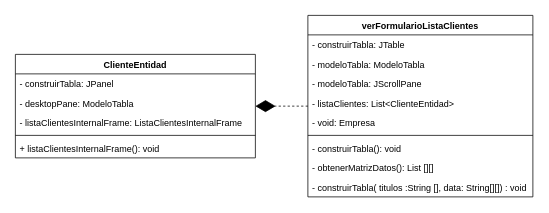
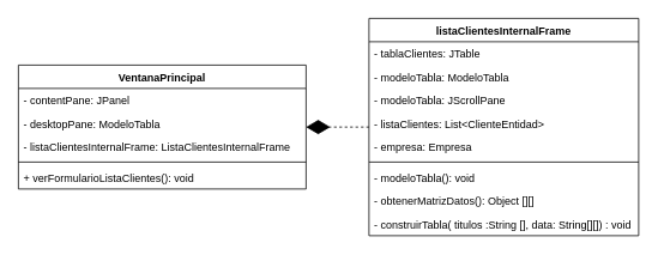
  <mxCell id="0" />
  <mxCell id="1" parent="0" />
- <mxCell id="2" value="ClienteEntidad" style="swimlane;fontStyle=1;align=center;verticalAlign=top;childLayout=stackLayout;horizontal=1;startSize=26;horizontalStack=0;resizeParent=1;resizeParentMax=0;resizeLast=0;collapsible=1;marginBottom=0;" parent="1" vertex="1"><mxGeometry x="20" y="72" width="320" height="138" as="geometry" /></mxCell>
- <mxCell id="3" value="- construirTabla: JPanel" style="text;strokeColor=none;fillColor=none;align=left;verticalAlign=top;spacingLeft=4;spacingRight=4;overflow=hidden;rotatable=0;points=[[0,0.5],[1,0.5]];portConstraint=eastwest;" parent="2" vertex="1"><mxGeometry y="26" width="320" height="26" as="geometry" /></mxCell>
+ <mxCell id="2" value="VentanaPrincipal" style="swimlane;fontStyle=1;align=center;verticalAlign=top;childLayout=stackLayout;horizontal=1;startSize=26;horizontalStack=0;resizeParent=1;resizeParentMax=0;resizeLast=0;collapsible=1;marginBottom=0;" parent="1" vertex="1"><mxGeometry x="20" y="72" width="320" height="138" as="geometry" /></mxCell>
+ <mxCell id="3" value="- contentPane: JPanel" style="text;strokeColor=none;fillColor=none;align=left;verticalAlign=top;spacingLeft=4;spacingRight=4;overflow=hidden;rotatable=0;points=[[0,0.5],[1,0.5]];portConstraint=eastwest;" parent="2" vertex="1"><mxGeometry y="26" width="320" height="26" as="geometry" /></mxCell>
  <mxCell id="4" value="- desktopPane: ModeloTabla" style="text;strokeColor=none;fillColor=none;align=left;verticalAlign=top;spacingLeft=4;spacingRight=4;overflow=hidden;rotatable=0;points=[[0,0.5],[1,0.5]];portConstraint=eastwest;" parent="2" vertex="1"><mxGeometry y="52" width="320" height="26" as="geometry" /></mxCell>
  <mxCell id="5" value="- listaClientesInternalFrame: ListaClientesInternalFrame" style="text;strokeColor=none;fillColor=none;align=left;verticalAlign=top;spacingLeft=4;spacingRight=4;overflow=hidden;rotatable=0;points=[[0,0.5],[1,0.5]];portConstraint=eastwest;" parent="2" vertex="1"><mxGeometry y="78" width="320" height="26" as="geometry" /></mxCell>
  <mxCell id="6" value="" style="line;strokeWidth=1;fillColor=none;align=left;verticalAlign=middle;spacingTop=-1;spacingLeft=3;spacingRight=3;rotatable=0;labelPosition=right;points=[];portConstraint=eastwest;" parent="2" vertex="1"><mxGeometry y="104" width="320" height="8" as="geometry" /></mxCell>
- <mxCell id="7" value="+ listaClientesInternalFrame(): void" style="text;strokeColor=none;fillColor=none;align=left;verticalAlign=top;spacingLeft=4;spacingRight=4;overflow=hidden;rotatable=0;points=[[0,0.5],[1,0.5]];portConstraint=eastwest;" parent="2" vertex="1"><mxGeometry y="112" width="320" height="26" as="geometry" /></mxCell>
- <mxCell id="8" value="verFormularioListaClientes" style="swimlane;fontStyle=1;align=center;verticalAlign=top;childLayout=stackLayout;horizontal=1;startSize=26;horizontalStack=0;resizeParent=1;resizeParentMax=0;resizeLast=0;collapsible=1;marginBottom=0;" parent="1" vertex="1"><mxGeometry x="410" y="20" width="300" height="242" as="geometry" /></mxCell>
- <mxCell id="9" value="- construirTabla: JTable" style="text;strokeColor=none;fillColor=none;align=left;verticalAlign=top;spacingLeft=4;spacingRight=4;overflow=hidden;rotatable=0;points=[[0,0.5],[1,0.5]];portConstraint=eastwest;" parent="8" vertex="1"><mxGeometry y="26" width="300" height="26" as="geometry" /></mxCell>
+ <mxCell id="7" value="+ verFormularioListaClientes(): void" style="text;strokeColor=none;fillColor=none;align=left;verticalAlign=top;spacingLeft=4;spacingRight=4;overflow=hidden;rotatable=0;points=[[0,0.5],[1,0.5]];portConstraint=eastwest;" parent="2" vertex="1"><mxGeometry y="112" width="320" height="26" as="geometry" /></mxCell>
+ <mxCell id="8" value="listaClientesInternalFrame" style="swimlane;fontStyle=1;align=center;verticalAlign=top;childLayout=stackLayout;horizontal=1;startSize=26;horizontalStack=0;resizeParent=1;resizeParentMax=0;resizeLast=0;collapsible=1;marginBottom=0;" parent="1" vertex="1"><mxGeometry x="410" y="20" width="300" height="242" as="geometry" /></mxCell>
+ <mxCell id="9" value="- tablaClientes: JTable" style="text;strokeColor=none;fillColor=none;align=left;verticalAlign=top;spacingLeft=4;spacingRight=4;overflow=hidden;rotatable=0;points=[[0,0.5],[1,0.5]];portConstraint=eastwest;" parent="8" vertex="1"><mxGeometry y="26" width="300" height="26" as="geometry" /></mxCell>
  <mxCell id="10" value="- modeloTabla: ModeloTabla" style="text;strokeColor=none;fillColor=none;align=left;verticalAlign=top;spacingLeft=4;spacingRight=4;overflow=hidden;rotatable=0;points=[[0,0.5],[1,0.5]];portConstraint=eastwest;" parent="8" vertex="1"><mxGeometry y="52" width="300" height="26" as="geometry" /></mxCell>
  <mxCell id="11" value="- modeloTabla: JScrollPane" style="text;strokeColor=none;fillColor=none;align=left;verticalAlign=top;spacingLeft=4;spacingRight=4;overflow=hidden;rotatable=0;points=[[0,0.5],[1,0.5]];portConstraint=eastwest;" parent="8" vertex="1"><mxGeometry y="78" width="300" height="26" as="geometry" /></mxCell>
  <mxCell id="12" value="- listaClientes: List&lt;ClienteEntidad&gt;" style="text;strokeColor=none;fillColor=none;align=left;verticalAlign=top;spacingLeft=4;spacingRight=4;overflow=hidden;rotatable=0;points=[[0,0.5],[1,0.5]];portConstraint=eastwest;" parent="8" vertex="1"><mxGeometry y="104" width="300" height="26" as="geometry" /></mxCell>
- <mxCell id="13" value="- void: Empresa" style="text;strokeColor=none;fillColor=none;align=left;verticalAlign=top;spacingLeft=4;spacingRight=4;overflow=hidden;rotatable=0;points=[[0,0.5],[1,0.5]];portConstraint=eastwest;" parent="8" vertex="1"><mxGeometry y="130" width="300" height="26" as="geometry" /></mxCell>
+ <mxCell id="13" value="- empresa: Empresa" style="text;strokeColor=none;fillColor=none;align=left;verticalAlign=top;spacingLeft=4;spacingRight=4;overflow=hidden;rotatable=0;points=[[0,0.5],[1,0.5]];portConstraint=eastwest;" parent="8" vertex="1"><mxGeometry y="130" width="300" height="26" as="geometry" /></mxCell>
  <mxCell id="14" value="" style="line;strokeWidth=1;fillColor=none;align=left;verticalAlign=middle;spacingTop=-1;spacingLeft=3;spacingRight=3;rotatable=0;labelPosition=right;points=[];portConstraint=eastwest;" parent="8" vertex="1"><mxGeometry y="156" width="300" height="8" as="geometry" /></mxCell>
- <mxCell id="15" value="- construirTabla(): void" style="text;strokeColor=none;fillColor=none;align=left;verticalAlign=top;spacingLeft=4;spacingRight=4;overflow=hidden;rotatable=0;points=[[0,0.5],[1,0.5]];portConstraint=eastwest;" parent="8" vertex="1"><mxGeometry y="164" width="300" height="26" as="geometry" /></mxCell>
- <mxCell id="16" value="- obtenerMatrizDatos(): List [][]" style="text;strokeColor=none;fillColor=none;align=left;verticalAlign=top;spacingLeft=4;spacingRight=4;overflow=hidden;rotatable=0;points=[[0,0.5],[1,0.5]];portConstraint=eastwest;" parent="8" vertex="1"><mxGeometry y="190" width="300" height="26" as="geometry" /></mxCell>
+ <mxCell id="15" value="- modeloTabla(): void" style="text;strokeColor=none;fillColor=none;align=left;verticalAlign=top;spacingLeft=4;spacingRight=4;overflow=hidden;rotatable=0;points=[[0,0.5],[1,0.5]];portConstraint=eastwest;" parent="8" vertex="1"><mxGeometry y="164" width="300" height="26" as="geometry" /></mxCell>
+ <mxCell id="16" value="- obtenerMatrizDatos(): Object [][]" style="text;strokeColor=none;fillColor=none;align=left;verticalAlign=top;spacingLeft=4;spacingRight=4;overflow=hidden;rotatable=0;points=[[0,0.5],[1,0.5]];portConstraint=eastwest;" parent="8" vertex="1"><mxGeometry y="190" width="300" height="26" as="geometry" /></mxCell>
  <mxCell id="17" value="- construirTabla( titulos :String [], data: String[][]) : void" style="text;strokeColor=none;fillColor=none;align=left;verticalAlign=top;spacingLeft=4;spacingRight=4;overflow=hidden;rotatable=0;points=[[0,0.5],[1,0.5]];portConstraint=eastwest;" parent="8" vertex="1"><mxGeometry y="216" width="300" height="26" as="geometry" /></mxCell>
  <mxCell id="18" value="" style="endArrow=diamondThin;endFill=1;endSize=24;html=1;dashed=1;" parent="1" source="8" target="2" edge="1"><mxGeometry width="160" relative="1" as="geometry"><mxPoint x="280" y="110" as="sourcePoint" /><mxPoint x="440" y="110" as="targetPoint" /></mxGeometry></mxCell>
